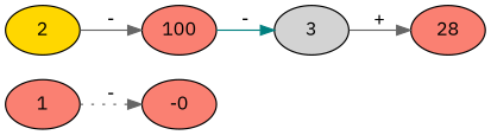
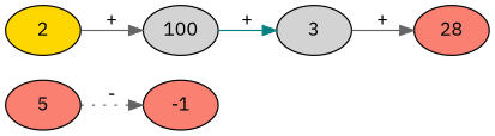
  digraph {
    fontname="IBM Plex Sans"
    rankdir=LR
    node [fillcolor=salmon fontname="IBM Plex Sans" style=filled]
    edge [color=gray40 fontname="IBM Plex Sans" style=solid]
-   n1 [label=1]
-   n2 [label=-0]
+   n1 [label=5]
+   n2 [label=-1]
    n3 [fillcolor=gold label=2]
-   n4 [label=100]
+   n4 [fillcolor=lightgrey label=100]
    n5 [fillcolor=lightgrey label=3]
    n6 [label=28]
    n1 -> n2 [label="-" style=dotted]
-   n3 -> n4 [label="-"]
-   n4 -> n5 [color=teal label="-"]
+   n3 -> n4 [label="+"]
+   n4 -> n5 [color=teal label="+"]
    n5 -> n6 [label="+"]
  }
